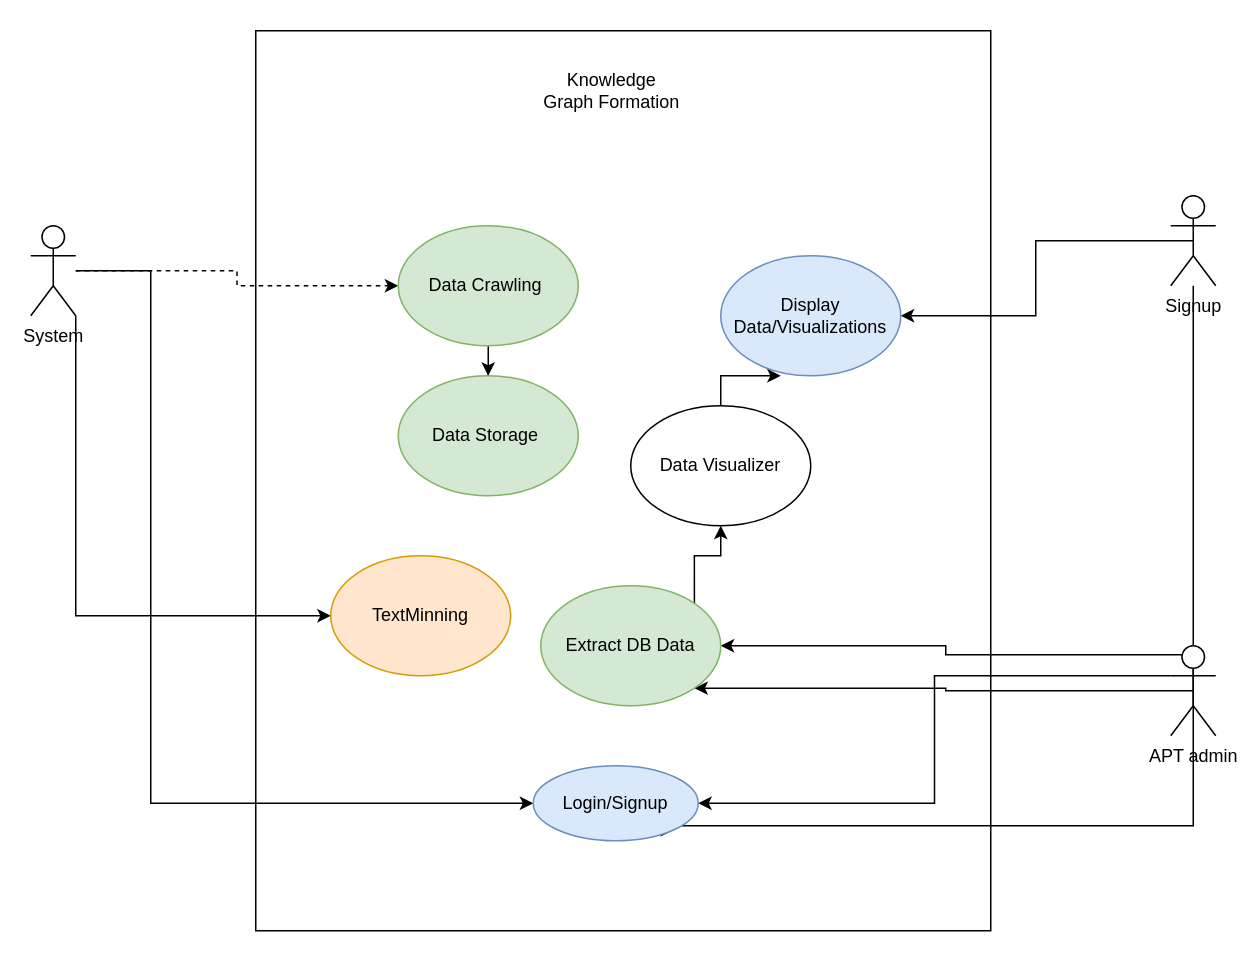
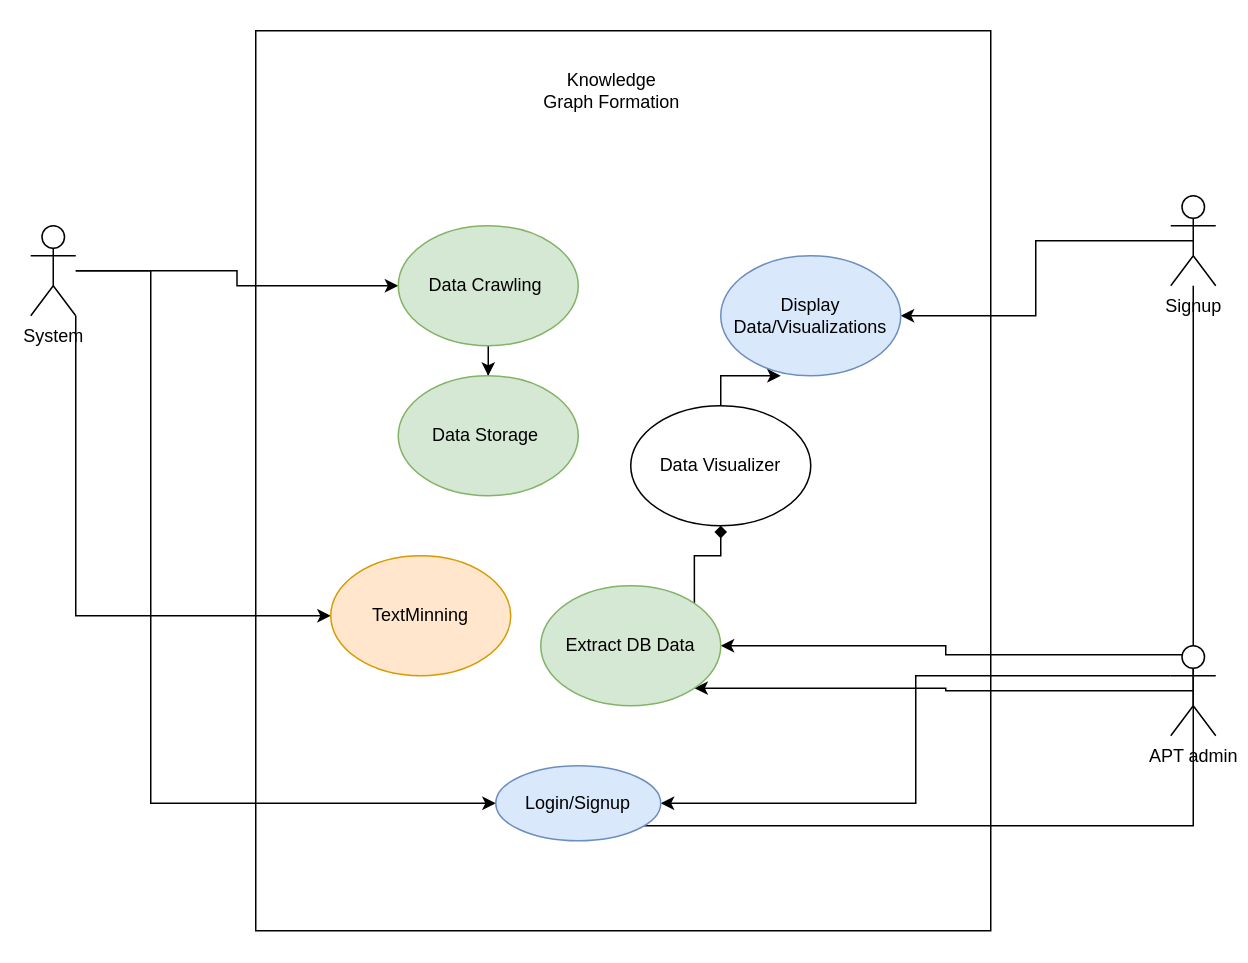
  <mxCell id="0" />
  <mxCell id="1" parent="0" />
  <mxCell id="2" value="" style="rounded=0;whiteSpace=wrap;html=1;" vertex="1" parent="1"><mxGeometry x="170" y="20" width="490" height="600" as="geometry" /></mxCell>
  <mxCell id="3" value="Knowledge Graph Formation" style="text;html=1;align=center;verticalAlign=middle;whiteSpace=wrap;rounded=0;" vertex="1" parent="1"><mxGeometry x="360" y="30" width="95" height="60" as="geometry" /></mxCell>
- <mxCell id="4" style="edgeStyle=orthogonalEdgeStyle;rounded=0;orthogonalLoop=1;jettySize=auto;html=1;dashed=1;" edge="1" parent="1" source="7" target="16"><mxGeometry relative="1" as="geometry" /></mxCell>
+ <mxCell id="4" style="edgeStyle=orthogonalEdgeStyle;rounded=0;orthogonalLoop=1;jettySize=auto;html=1;" edge="1" parent="1" source="7" target="16"><mxGeometry relative="1" as="geometry" /></mxCell>
  <mxCell id="5" style="edgeStyle=orthogonalEdgeStyle;rounded=0;orthogonalLoop=1;jettySize=auto;html=1;" edge="1" parent="1" source="7" target="18"><mxGeometry relative="1" as="geometry"><Array as="points"><mxPoint x="100" y="180" /><mxPoint x="100" y="535" /></Array></mxGeometry></mxCell>
  <mxCell id="6" style="edgeStyle=orthogonalEdgeStyle;rounded=0;orthogonalLoop=1;jettySize=auto;html=1;exitX=1;exitY=1;exitDx=0;exitDy=0;exitPerimeter=0;entryX=0;entryY=0.5;entryDx=0;entryDy=0;" edge="1" parent="1" source="7" target="22"><mxGeometry relative="1" as="geometry" /></mxCell>
  <mxCell id="7" value="System" style="shape=umlActor;verticalLabelPosition=bottom;verticalAlign=top;html=1;outlineConnect=0;" vertex="1" parent="1"><mxGeometry x="20" y="150" width="30" height="60" as="geometry" /></mxCell>
  <mxCell id="8" style="edgeStyle=orthogonalEdgeStyle;rounded=0;orthogonalLoop=1;jettySize=auto;html=1;entryX=1;entryY=1;entryDx=0;entryDy=0;" edge="1" parent="1" source="10" target="18"><mxGeometry relative="1" as="geometry"><Array as="points"><mxPoint x="795" y="550" /><mxPoint x="424" y="550" /></Array></mxGeometry></mxCell>
  <mxCell id="9" style="edgeStyle=orthogonalEdgeStyle;rounded=0;orthogonalLoop=1;jettySize=auto;html=1;exitX=0.5;exitY=0.5;exitDx=0;exitDy=0;exitPerimeter=0;" edge="1" parent="1" source="10" target="23"><mxGeometry relative="1" as="geometry" /></mxCell>
  <mxCell id="10" value="Signup" style="shape=umlActor;verticalLabelPosition=bottom;verticalAlign=top;html=1;outlineConnect=0;" vertex="1" parent="1"><mxGeometry x="780" y="130" width="30" height="60" as="geometry" /></mxCell>
  <mxCell id="11" style="edgeStyle=orthogonalEdgeStyle;rounded=0;orthogonalLoop=1;jettySize=auto;html=1;exitX=0;exitY=0.333;exitDx=0;exitDy=0;exitPerimeter=0;entryX=1;entryY=0.5;entryDx=0;entryDy=0;" edge="1" parent="1" source="14" target="18"><mxGeometry relative="1" as="geometry" /></mxCell>
  <mxCell id="12" style="edgeStyle=orthogonalEdgeStyle;rounded=0;orthogonalLoop=1;jettySize=auto;html=1;exitX=0.5;exitY=0.5;exitDx=0;exitDy=0;exitPerimeter=0;entryX=1;entryY=1;entryDx=0;entryDy=0;" edge="1" parent="1" source="14" target="20"><mxGeometry relative="1" as="geometry" /></mxCell>
  <mxCell id="13" style="edgeStyle=orthogonalEdgeStyle;rounded=0;orthogonalLoop=1;jettySize=auto;html=1;exitX=0.25;exitY=0.1;exitDx=0;exitDy=0;exitPerimeter=0;" edge="1" parent="1" source="14" target="20"><mxGeometry relative="1" as="geometry" /></mxCell>
  <mxCell id="14" value="APT admin" style="shape=umlActor;verticalLabelPosition=bottom;verticalAlign=top;html=1;outlineConnect=0;" vertex="1" parent="1"><mxGeometry x="780" y="430" width="30" height="60" as="geometry" /></mxCell>
  <mxCell id="15" value="" style="edgeStyle=orthogonalEdgeStyle;rounded=0;orthogonalLoop=1;jettySize=auto;html=1;" edge="1" parent="1" source="16" target="17"><mxGeometry relative="1" as="geometry" /></mxCell>
  <mxCell id="16" value="Data Crawling&amp;nbsp;" style="ellipse;whiteSpace=wrap;html=1;fillColor=#d5e8d4;strokeColor=#82b366;" vertex="1" parent="1"><mxGeometry x="265" y="150" width="120" height="80" as="geometry" /></mxCell>
  <mxCell id="17" value="Data Storage&amp;nbsp;" style="ellipse;whiteSpace=wrap;html=1;fillColor=#d5e8d4;strokeColor=#82b366;" vertex="1" parent="1"><mxGeometry x="265" y="250" width="120" height="80" as="geometry" /></mxCell>
- <mxCell id="18" value="Login/Signup" style="ellipse;whiteSpace=wrap;html=1;fillColor=#dae8fc;strokeColor=#6c8ebf;" vertex="1" parent="1"><mxGeometry x="355" y="510" width="110" height="50" as="geometry" /></mxCell>
- <mxCell id="19" style="edgeStyle=orthogonalEdgeStyle;rounded=0;orthogonalLoop=1;jettySize=auto;html=1;exitX=1;exitY=0;exitDx=0;exitDy=0;entryX=0.5;entryY=1;entryDx=0;entryDy=0;" edge="1" parent="1" source="20" target="21"><mxGeometry relative="1" as="geometry" /></mxCell>
+ <mxCell id="18" value="Login/Signup" style="ellipse;whiteSpace=wrap;html=1;fillColor=#dae8fc;strokeColor=#6c8ebf;" vertex="1" parent="1"><mxGeometry x="330" y="510" width="110" height="50" as="geometry" /></mxCell>
+ <mxCell id="19" style="edgeStyle=orthogonalEdgeStyle;rounded=0;orthogonalLoop=1;jettySize=auto;html=1;exitX=1;exitY=0;exitDx=0;exitDy=0;entryX=0.5;entryY=1;entryDx=0;entryDy=0;endArrow=diamond;" edge="1" parent="1" source="20" target="21"><mxGeometry relative="1" as="geometry" /></mxCell>
  <mxCell id="20" value="Extract DB Data" style="ellipse;whiteSpace=wrap;html=1;fillColor=#d5e8d4;strokeColor=#82b366;" vertex="1" parent="1"><mxGeometry x="360" y="390" width="120" height="80" as="geometry" /></mxCell>
  <mxCell id="21" value="Data Visualizer" style="ellipse;whiteSpace=wrap;html=1;" vertex="1" parent="1"><mxGeometry x="420" y="270" width="120" height="80" as="geometry" /></mxCell>
  <mxCell id="22" value="TextMinning" style="ellipse;whiteSpace=wrap;html=1;fillColor=#ffe6cc;strokeColor=#d79b00;" vertex="1" parent="1"><mxGeometry x="220" y="370" width="120" height="80" as="geometry" /></mxCell>
  <mxCell id="23" value="Display Data/Visualizations" style="ellipse;whiteSpace=wrap;html=1;fillColor=#dae8fc;strokeColor=#6c8ebf;" vertex="1" parent="1"><mxGeometry x="480" y="170" width="120" height="80" as="geometry" /></mxCell>
  <mxCell id="24" style="edgeStyle=orthogonalEdgeStyle;rounded=0;orthogonalLoop=1;jettySize=auto;html=1;exitX=0.5;exitY=0;exitDx=0;exitDy=0;entryX=0.333;entryY=1;entryDx=0;entryDy=0;entryPerimeter=0;" edge="1" parent="1" source="21" target="23"><mxGeometry relative="1" as="geometry" /></mxCell>
